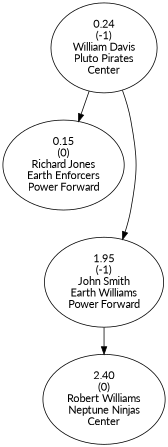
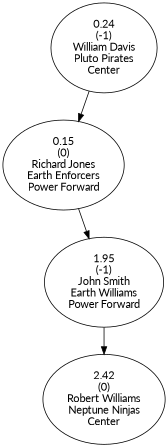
  digraph {
    fontname=Lato
    node [fontname=Lato]
    edge [fontname=Lato]
    n1 [label="0.24\n(-1)\nWilliam Davis\nPluto Pirates\nCenter"]
    n2 [label="0.15\n(0)\nRichard Jones\nEarth Enforcers\nPower Forward"]
    n3 [label="1.95\n(-1)\nJohn Smith\nEarth Williams\nPower Forward"]
-   n4 [label="2.40\n(0)\nRobert Williams\nNeptune Ninjas\nCenter"]
+   n4 [label="2.42\n(0)\nRobert Williams\nNeptune Ninjas\nCenter"]
    n1 -> n2
-   n1 -> n3
+   n2 -> n3
    n3 -> n4
  }
